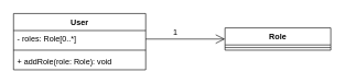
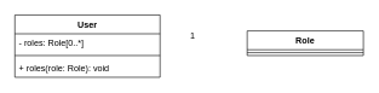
  <mxCell id="0" style=";html=1;" />
  <mxCell id="1" style=";html=1;" parent="0" />
  <mxCell id="2" value="User" style="swimlane;fontStyle=1;align=center;verticalAlign=top;childLayout=stackLayout;horizontal=1;startSize=26;horizontalStack=0;resizeParent=1;resizeParentMax=0;resizeLast=0;collapsible=1;marginBottom=0;" parent="1" vertex="1"><mxGeometry x="20" y="20" width="200" height="86" as="geometry" /></mxCell>
  <mxCell id="3" value="- roles: Role[0..*]" style="text;strokeColor=none;fillColor=none;align=left;verticalAlign=top;spacingLeft=4;spacingRight=4;overflow=hidden;rotatable=0;points=[[0,0.5],[1,0.5]];portConstraint=eastwest;" parent="2" vertex="1"><mxGeometry y="26" width="200" height="26" as="geometry" /></mxCell>
  <mxCell id="4" value="" style="line;strokeWidth=1;fillColor=none;align=left;verticalAlign=middle;spacingTop=-1;spacingLeft=3;spacingRight=3;rotatable=0;labelPosition=right;points=[];portConstraint=eastwest;" parent="2" vertex="1"><mxGeometry y="52" width="200" height="8" as="geometry" /></mxCell>
- <mxCell id="5" value="+ addRole(role: Role): void" style="text;strokeColor=none;fillColor=none;align=left;verticalAlign=top;spacingLeft=4;spacingRight=4;overflow=hidden;rotatable=0;points=[[0,0.5],[1,0.5]];portConstraint=eastwest;" parent="2" vertex="1"><mxGeometry y="60" width="200" height="26" as="geometry" /></mxCell>
+ <mxCell id="5" value="+ roles(role: Role): void" style="text;strokeColor=none;fillColor=none;align=left;verticalAlign=top;spacingLeft=4;spacingRight=4;overflow=hidden;rotatable=0;points=[[0,0.5],[1,0.5]];portConstraint=eastwest;" parent="2" vertex="1"><mxGeometry y="60" width="200" height="26" as="geometry" /></mxCell>
  <mxCell id="6" value="Role" style="swimlane;fontStyle=1;align=center;verticalAlign=top;childLayout=stackLayout;horizontal=1;startSize=26;horizontalStack=0;resizeParent=1;resizeParentMax=0;resizeLast=0;collapsible=1;marginBottom=0;" parent="1" vertex="1"><mxGeometry x="340" y="42" width="160" height="34" as="geometry" /></mxCell>
  <mxCell id="7" value="" style="line;strokeWidth=1;fillColor=none;align=left;verticalAlign=middle;spacingTop=-1;spacingLeft=3;spacingRight=3;rotatable=0;labelPosition=right;points=[];portConstraint=eastwest;" parent="6" vertex="1"><mxGeometry y="26" width="160" height="8" as="geometry" /></mxCell>
- <mxCell id="8" value="" style="endArrow=open;endFill=1;endSize=12;html=1;exitX=1;exitY=0.5;exitDx=0;exitDy=0;entryX=0;entryY=0.5;entryDx=0;entryDy=0;" parent="1" source="3" target="6" edge="1"><mxGeometry width="160" relative="1" as="geometry"><mxPoint x="237" y="130" as="sourcePoint" /><mxPoint x="397" y="130" as="targetPoint" /></mxGeometry></mxCell>
  <mxCell id="9" value="1" style="text;html=1;resizable=0;points=[];autosize=1;align=left;verticalAlign=top;spacingTop=-4;" parent="1" vertex="1"><mxGeometry x="260" y="39" width="20" height="20" as="geometry" /></mxCell>
